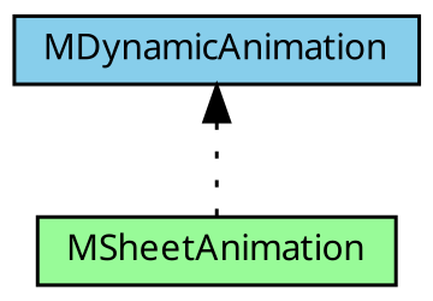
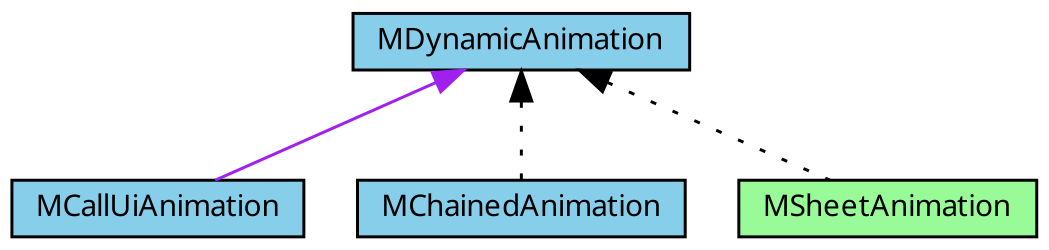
  digraph {
    node [color=black fillcolor=skyblue fontname="FreeSans.ttf" fontsize=10 shape=record style=filled]
    edge [color=black dir=back fontname="FreeSans.ttf" fontsize=10 labelfontname="FreeSans.ttf" labelfontsize=10 style=dotted]
    n1 [height=0.2 label=MDynamicAnimation width=0.4]
+   n2 [height=0.2 label=MCallUiAnimation width=0.4]
+   n3 [height=0.2 label=MChainedAnimation width=0.4]
    n4 [fillcolor=palegreen height=0.2 label=MSheetAnimation width=0.4]
+   n1 -> n2 [color=purple style=solid]
+   n1 -> n3
    n1 -> n4
  }
